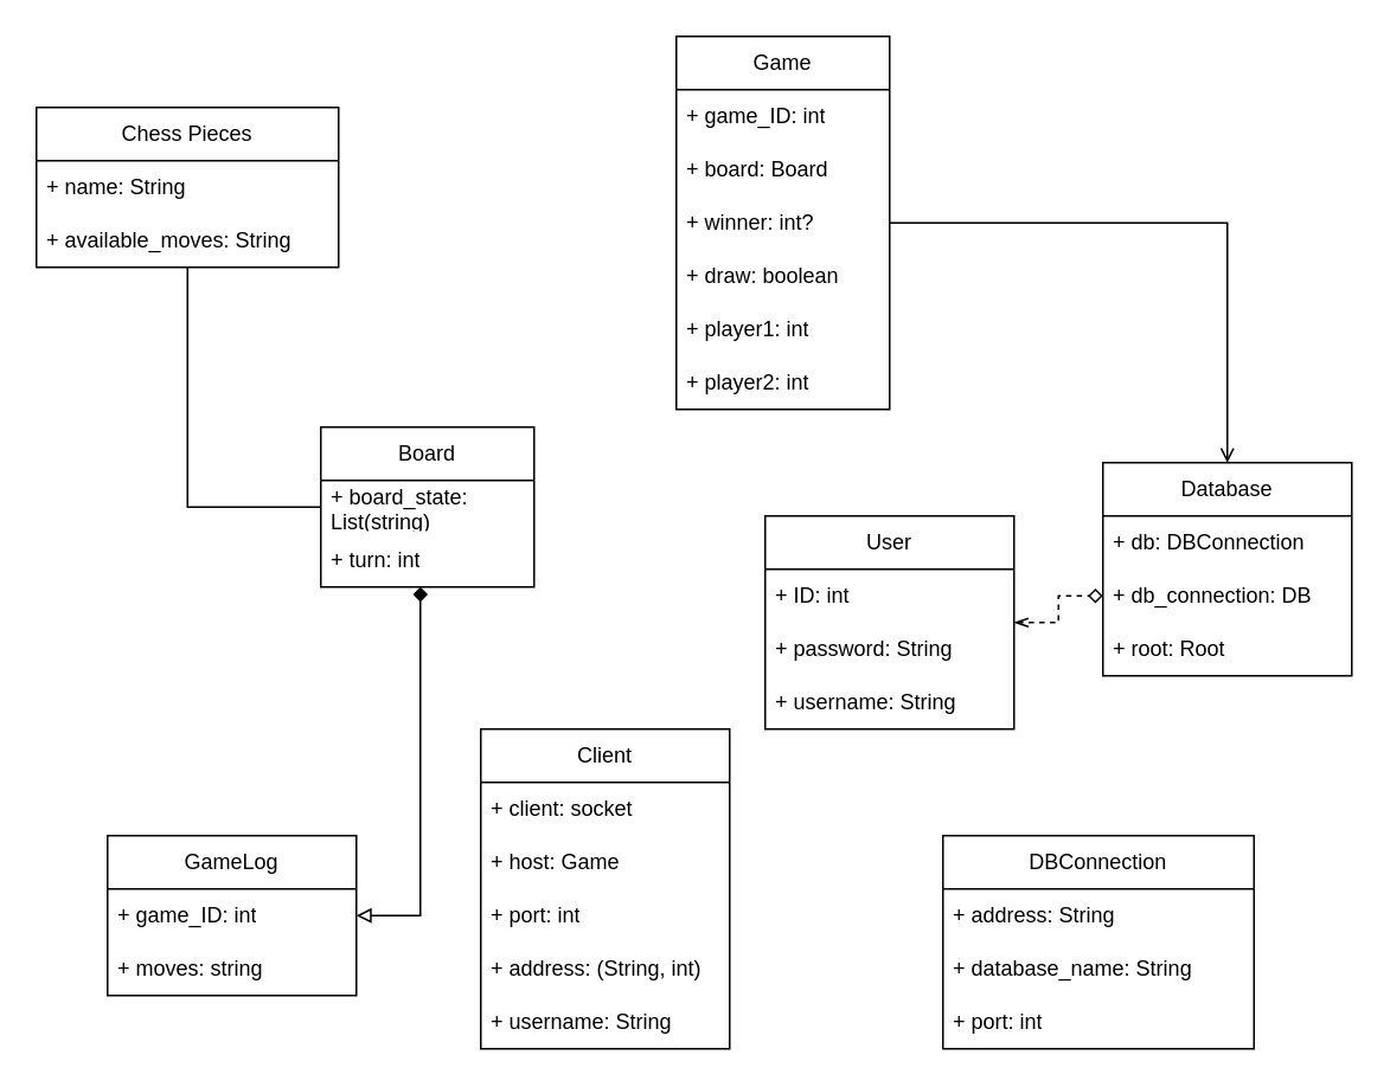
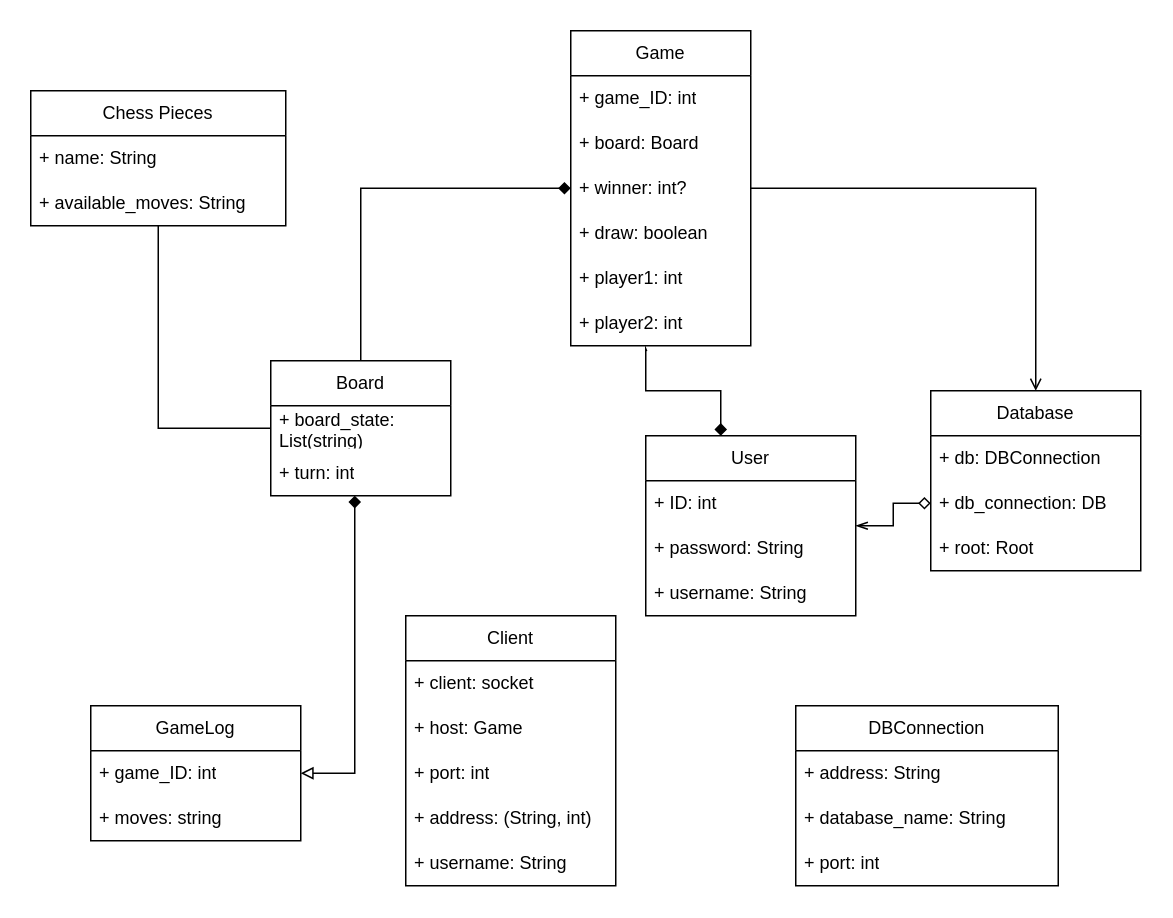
  <mxCell id="0" />
  <mxCell id="1" parent="0" />
  <mxCell id="2" value="Database" style="swimlane;fontStyle=0;childLayout=stackLayout;horizontal=1;startSize=30;horizontalStack=0;resizeParent=1;resizeParentMax=0;resizeLast=0;collapsible=1;marginBottom=0;whiteSpace=wrap;html=1;" vertex="1" parent="1"><mxGeometry x="620" y="260" width="140" height="120" as="geometry" /></mxCell>
  <mxCell id="3" value="+ db: DBConnection" style="text;strokeColor=none;fillColor=none;align=left;verticalAlign=middle;spacingLeft=4;spacingRight=4;overflow=hidden;points=[[0,0.5],[1,0.5]];portConstraint=eastwest;rotatable=0;whiteSpace=wrap;html=1;" vertex="1" parent="2"><mxGeometry y="30" width="140" height="30" as="geometry" /></mxCell>
  <mxCell id="4" value="+ db_connection: DB" style="text;strokeColor=none;fillColor=none;align=left;verticalAlign=middle;spacingLeft=4;spacingRight=4;overflow=hidden;points=[[0,0.5],[1,0.5]];portConstraint=eastwest;rotatable=0;whiteSpace=wrap;html=1;" vertex="1" parent="2"><mxGeometry y="60" width="140" height="30" as="geometry" /></mxCell>
  <mxCell id="5" value="+ root: Root" style="text;strokeColor=none;fillColor=none;align=left;verticalAlign=middle;spacingLeft=4;spacingRight=4;overflow=hidden;points=[[0,0.5],[1,0.5]];portConstraint=eastwest;rotatable=0;whiteSpace=wrap;html=1;" vertex="1" parent="2"><mxGeometry y="90" width="140" height="30" as="geometry" /></mxCell>
  <mxCell id="6" value="DBConnection" style="swimlane;fontStyle=0;childLayout=stackLayout;horizontal=1;startSize=30;horizontalStack=0;resizeParent=1;resizeParentMax=0;resizeLast=0;collapsible=1;marginBottom=0;whiteSpace=wrap;html=1;" vertex="1" parent="1"><mxGeometry x="530" y="470" width="175" height="120" as="geometry" /></mxCell>
  <mxCell id="7" value="+ address: String" style="text;strokeColor=none;fillColor=none;align=left;verticalAlign=middle;spacingLeft=4;spacingRight=4;overflow=hidden;points=[[0,0.5],[1,0.5]];portConstraint=eastwest;rotatable=0;whiteSpace=wrap;html=1;" vertex="1" parent="6"><mxGeometry y="30" width="175" height="30" as="geometry" /></mxCell>
  <mxCell id="8" value="+ database_name: String" style="text;strokeColor=none;fillColor=none;align=left;verticalAlign=middle;spacingLeft=4;spacingRight=4;overflow=hidden;points=[[0,0.5],[1,0.5]];portConstraint=eastwest;rotatable=0;whiteSpace=wrap;html=1;" vertex="1" parent="6"><mxGeometry y="60" width="175" height="30" as="geometry" /></mxCell>
  <mxCell id="9" value="+ port: int" style="text;strokeColor=none;fillColor=none;align=left;verticalAlign=middle;spacingLeft=4;spacingRight=4;overflow=hidden;points=[[0,0.5],[1,0.5]];portConstraint=eastwest;rotatable=0;whiteSpace=wrap;html=1;" vertex="1" parent="6"><mxGeometry y="90" width="175" height="30" as="geometry" /></mxCell>
  <mxCell id="10" value="Client" style="swimlane;fontStyle=0;childLayout=stackLayout;horizontal=1;startSize=30;horizontalStack=0;resizeParent=1;resizeParentMax=0;resizeLast=0;collapsible=1;marginBottom=0;whiteSpace=wrap;html=1;" vertex="1" parent="1"><mxGeometry x="270" y="410" width="140" height="180" as="geometry" /></mxCell>
  <mxCell id="11" value="+ client: socket" style="text;strokeColor=none;fillColor=none;align=left;verticalAlign=middle;spacingLeft=4;spacingRight=4;overflow=hidden;points=[[0,0.5],[1,0.5]];portConstraint=eastwest;rotatable=0;whiteSpace=wrap;html=1;" vertex="1" parent="10"><mxGeometry y="30" width="140" height="30" as="geometry" /></mxCell>
  <mxCell id="12" value="+ host: Game" style="text;strokeColor=none;fillColor=none;align=left;verticalAlign=middle;spacingLeft=4;spacingRight=4;overflow=hidden;points=[[0,0.5],[1,0.5]];portConstraint=eastwest;rotatable=0;whiteSpace=wrap;html=1;" vertex="1" parent="10"><mxGeometry y="60" width="140" height="30" as="geometry" /></mxCell>
  <mxCell id="13" value="+ port: int" style="text;strokeColor=none;fillColor=none;align=left;verticalAlign=middle;spacingLeft=4;spacingRight=4;overflow=hidden;points=[[0,0.5],[1,0.5]];portConstraint=eastwest;rotatable=0;whiteSpace=wrap;html=1;" vertex="1" parent="10"><mxGeometry y="90" width="140" height="30" as="geometry" /></mxCell>
  <mxCell id="14" value="+ address: (String, int)" style="text;strokeColor=none;fillColor=none;align=left;verticalAlign=middle;spacingLeft=4;spacingRight=4;overflow=hidden;points=[[0,0.5],[1,0.5]];portConstraint=eastwest;rotatable=0;whiteSpace=wrap;html=1;" vertex="1" parent="10"><mxGeometry y="120" width="140" height="30" as="geometry" /></mxCell>
  <mxCell id="15" value="+ username: String" style="text;strokeColor=none;fillColor=none;align=left;verticalAlign=middle;spacingLeft=4;spacingRight=4;overflow=hidden;points=[[0,0.5],[1,0.5]];portConstraint=eastwest;rotatable=0;whiteSpace=wrap;html=1;" vertex="1" parent="10"><mxGeometry y="150" width="140" height="30" as="geometry" /></mxCell>
- <mxCell id="16" style="edgeStyle=orthogonalEdgeStyle;rounded=0;orthogonalLoop=1;jettySize=auto;html=1;startArrow=openThin;startFill=0;endArrow=diamond;endFill=0;dashed=1;" edge="1" parent="1" source="18" target="4"><mxGeometry relative="1" as="geometry" /></mxCell>
+ <mxCell id="16" style="edgeStyle=orthogonalEdgeStyle;rounded=0;orthogonalLoop=1;jettySize=auto;html=1;startArrow=openThin;startFill=0;endArrow=diamond;endFill=0;" edge="1" parent="1" source="18" target="4"><mxGeometry relative="1" as="geometry" /></mxCell>
+ <mxCell id="17" style="edgeStyle=orthogonalEdgeStyle;rounded=0;orthogonalLoop=1;jettySize=auto;html=1;startArrow=diamond;startFill=1;endArrow=none;endFill=0;entryX=0.422;entryY=1.122;entryDx=0;entryDy=0;entryPerimeter=0;" edge="1" parent="1" source="18" target="29"><mxGeometry relative="1" as="geometry"><mxPoint x="430" y="220" as="targetPoint" /><Array as="points"><mxPoint x="480" y="260" /><mxPoint x="430" y="260" /><mxPoint x="430" y="232" /></Array></mxGeometry></mxCell>
  <mxCell id="18" value="User" style="swimlane;fontStyle=0;childLayout=stackLayout;horizontal=1;startSize=30;horizontalStack=0;resizeParent=1;resizeParentMax=0;resizeLast=0;collapsible=1;marginBottom=0;whiteSpace=wrap;html=1;" vertex="1" parent="1"><mxGeometry x="430" y="290" width="140" height="120" as="geometry" /></mxCell>
  <mxCell id="19" value="+ ID: int&amp;nbsp;" style="text;strokeColor=none;fillColor=none;align=left;verticalAlign=middle;spacingLeft=4;spacingRight=4;overflow=hidden;points=[[0,0.5],[1,0.5]];portConstraint=eastwest;rotatable=0;whiteSpace=wrap;html=1;" vertex="1" parent="18"><mxGeometry y="30" width="140" height="30" as="geometry" /></mxCell>
  <mxCell id="20" value="+ password: String" style="text;strokeColor=none;fillColor=none;align=left;verticalAlign=middle;spacingLeft=4;spacingRight=4;overflow=hidden;points=[[0,0.5],[1,0.5]];portConstraint=eastwest;rotatable=0;whiteSpace=wrap;html=1;" vertex="1" parent="18"><mxGeometry y="60" width="140" height="30" as="geometry" /></mxCell>
  <mxCell id="21" value="+ username: String" style="text;strokeColor=none;fillColor=none;align=left;verticalAlign=middle;spacingLeft=4;spacingRight=4;overflow=hidden;points=[[0,0.5],[1,0.5]];portConstraint=eastwest;rotatable=0;whiteSpace=wrap;html=1;" vertex="1" parent="18"><mxGeometry y="90" width="140" height="30" as="geometry" /></mxCell>
  <mxCell id="22" style="edgeStyle=orthogonalEdgeStyle;rounded=0;orthogonalLoop=1;jettySize=auto;html=1;startArrow=none;startFill=0;endArrow=open;endFill=1;" edge="1" parent="1" source="23" target="2"><mxGeometry relative="1" as="geometry" /></mxCell>
  <mxCell id="23" value="Game" style="swimlane;fontStyle=0;childLayout=stackLayout;horizontal=1;startSize=30;horizontalStack=0;resizeParent=1;resizeParentMax=0;resizeLast=0;collapsible=1;marginBottom=0;whiteSpace=wrap;html=1;" vertex="1" parent="1"><mxGeometry x="380" y="20" width="120" height="210" as="geometry" /></mxCell>
  <mxCell id="24" value="+ game_ID: int" style="text;strokeColor=none;fillColor=none;align=left;verticalAlign=middle;spacingLeft=4;spacingRight=4;overflow=hidden;points=[[0,0.5],[1,0.5]];portConstraint=eastwest;rotatable=0;whiteSpace=wrap;html=1;" vertex="1" parent="23"><mxGeometry y="30" width="120" height="30" as="geometry" /></mxCell>
  <mxCell id="25" value="+ board: Board" style="text;strokeColor=none;fillColor=none;align=left;verticalAlign=middle;spacingLeft=4;spacingRight=4;overflow=hidden;points=[[0,0.5],[1,0.5]];portConstraint=eastwest;rotatable=0;whiteSpace=wrap;html=1;" vertex="1" parent="23"><mxGeometry y="60" width="120" height="30" as="geometry" /></mxCell>
  <mxCell id="26" value="+ winner: int?" style="text;strokeColor=none;fillColor=none;align=left;verticalAlign=middle;spacingLeft=4;spacingRight=4;overflow=hidden;points=[[0,0.5],[1,0.5]];portConstraint=eastwest;rotatable=0;whiteSpace=wrap;html=1;" vertex="1" parent="23"><mxGeometry y="90" width="120" height="30" as="geometry" /></mxCell>
  <mxCell id="27" value="+ draw: boolean" style="text;strokeColor=none;fillColor=none;align=left;verticalAlign=middle;spacingLeft=4;spacingRight=4;overflow=hidden;points=[[0,0.5],[1,0.5]];portConstraint=eastwest;rotatable=0;whiteSpace=wrap;html=1;" vertex="1" parent="23"><mxGeometry y="120" width="120" height="30" as="geometry" /></mxCell>
  <mxCell id="28" value="+ player1: int" style="text;strokeColor=none;fillColor=none;align=left;verticalAlign=middle;spacingLeft=4;spacingRight=4;overflow=hidden;points=[[0,0.5],[1,0.5]];portConstraint=eastwest;rotatable=0;whiteSpace=wrap;html=1;" vertex="1" parent="23"><mxGeometry y="150" width="120" height="30" as="geometry" /></mxCell>
  <mxCell id="29" value="+ player2: int" style="text;strokeColor=none;fillColor=none;align=left;verticalAlign=middle;spacingLeft=4;spacingRight=4;overflow=hidden;points=[[0,0.5],[1,0.5]];portConstraint=eastwest;rotatable=0;whiteSpace=wrap;html=1;" vertex="1" parent="23"><mxGeometry y="180" width="120" height="30" as="geometry" /></mxCell>
  <mxCell id="30" value="Board" style="swimlane;fontStyle=0;childLayout=stackLayout;horizontal=1;startSize=30;horizontalStack=0;resizeParent=1;resizeParentMax=0;resizeLast=0;collapsible=1;marginBottom=0;whiteSpace=wrap;html=1;" vertex="1" parent="1"><mxGeometry x="180" y="240" width="120" height="90" as="geometry" /></mxCell>
  <mxCell id="31" value="+ board_state: List(string)" style="text;strokeColor=none;fillColor=none;align=left;verticalAlign=middle;spacingLeft=4;spacingRight=4;overflow=hidden;points=[[0,0.5],[1,0.5]];portConstraint=eastwest;rotatable=0;whiteSpace=wrap;html=1;" vertex="1" parent="30"><mxGeometry y="30" width="120" height="30" as="geometry" /></mxCell>
  <mxCell id="32" value="+ turn: int" style="text;strokeColor=none;fillColor=none;align=left;verticalAlign=middle;spacingLeft=4;spacingRight=4;overflow=hidden;points=[[0,0.5],[1,0.5]];portConstraint=eastwest;rotatable=0;whiteSpace=wrap;html=1;" vertex="1" parent="30"><mxGeometry y="60" width="120" height="30" as="geometry" /></mxCell>
+ <mxCell id="33" style="edgeStyle=orthogonalEdgeStyle;rounded=0;orthogonalLoop=1;jettySize=auto;html=1;entryX=0.5;entryY=0;entryDx=0;entryDy=0;startArrow=diamond;startFill=1;endArrow=none;endFill=0;exitX=0;exitY=0.5;exitDx=0;exitDy=0;" edge="1" parent="1" source="26" target="30"><mxGeometry relative="1" as="geometry"><Array as="points"><mxPoint x="240" y="125" /></Array></mxGeometry></mxCell>
  <mxCell id="34" value="GameLog" style="swimlane;fontStyle=0;childLayout=stackLayout;horizontal=1;startSize=30;horizontalStack=0;resizeParent=1;resizeParentMax=0;resizeLast=0;collapsible=1;marginBottom=0;whiteSpace=wrap;html=1;" vertex="1" parent="1"><mxGeometry x="60" y="470" width="140" height="90" as="geometry" /></mxCell>
  <mxCell id="35" value="+ game_ID: int" style="text;strokeColor=none;fillColor=none;align=left;verticalAlign=middle;spacingLeft=4;spacingRight=4;overflow=hidden;points=[[0,0.5],[1,0.5]];portConstraint=eastwest;rotatable=0;whiteSpace=wrap;html=1;" vertex="1" parent="34"><mxGeometry y="30" width="140" height="30" as="geometry" /></mxCell>
  <mxCell id="36" value="+ moves: string" style="text;strokeColor=none;fillColor=none;align=left;verticalAlign=middle;spacingLeft=4;spacingRight=4;overflow=hidden;points=[[0,0.5],[1,0.5]];portConstraint=eastwest;rotatable=0;whiteSpace=wrap;html=1;" vertex="1" parent="34"><mxGeometry y="60" width="140" height="30" as="geometry" /></mxCell>
  <mxCell id="37" style="edgeStyle=orthogonalEdgeStyle;rounded=0;orthogonalLoop=1;jettySize=auto;html=1;startArrow=diamond;startFill=1;endArrow=block;endFill=0;" edge="1" parent="1" source="32" target="34"><mxGeometry relative="1" as="geometry"><mxPoint x="360" y="175" as="sourcePoint" /><mxPoint x="639.44" y="89.89" as="targetPoint" /><Array as="points"><mxPoint x="236" y="515" /></Array></mxGeometry></mxCell>
  <mxCell id="38" style="edgeStyle=orthogonalEdgeStyle;rounded=0;orthogonalLoop=1;jettySize=auto;html=1;startArrow=none;startFill=0;endArrow=none;endFill=1;" edge="1" parent="1" source="39" target="31"><mxGeometry relative="1" as="geometry" /></mxCell>
  <mxCell id="39" value="Chess Pieces" style="swimlane;fontStyle=0;childLayout=stackLayout;horizontal=1;startSize=30;horizontalStack=0;resizeParent=1;resizeParentMax=0;resizeLast=0;collapsible=1;marginBottom=0;whiteSpace=wrap;html=1;" vertex="1" parent="1"><mxGeometry x="20" y="60" width="170" height="90" as="geometry" /></mxCell>
  <mxCell id="40" value="+ name: String" style="text;strokeColor=none;fillColor=none;align=left;verticalAlign=middle;spacingLeft=4;spacingRight=4;overflow=hidden;points=[[0,0.5],[1,0.5]];portConstraint=eastwest;rotatable=0;whiteSpace=wrap;html=1;" vertex="1" parent="39"><mxGeometry y="30" width="170" height="30" as="geometry" /></mxCell>
  <mxCell id="41" value="+ available_moves: String" style="text;strokeColor=none;fillColor=none;align=left;verticalAlign=middle;spacingLeft=4;spacingRight=4;overflow=hidden;points=[[0,0.5],[1,0.5]];portConstraint=eastwest;rotatable=0;whiteSpace=wrap;html=1;" vertex="1" parent="39"><mxGeometry y="60" width="170" height="30" as="geometry" /></mxCell>
